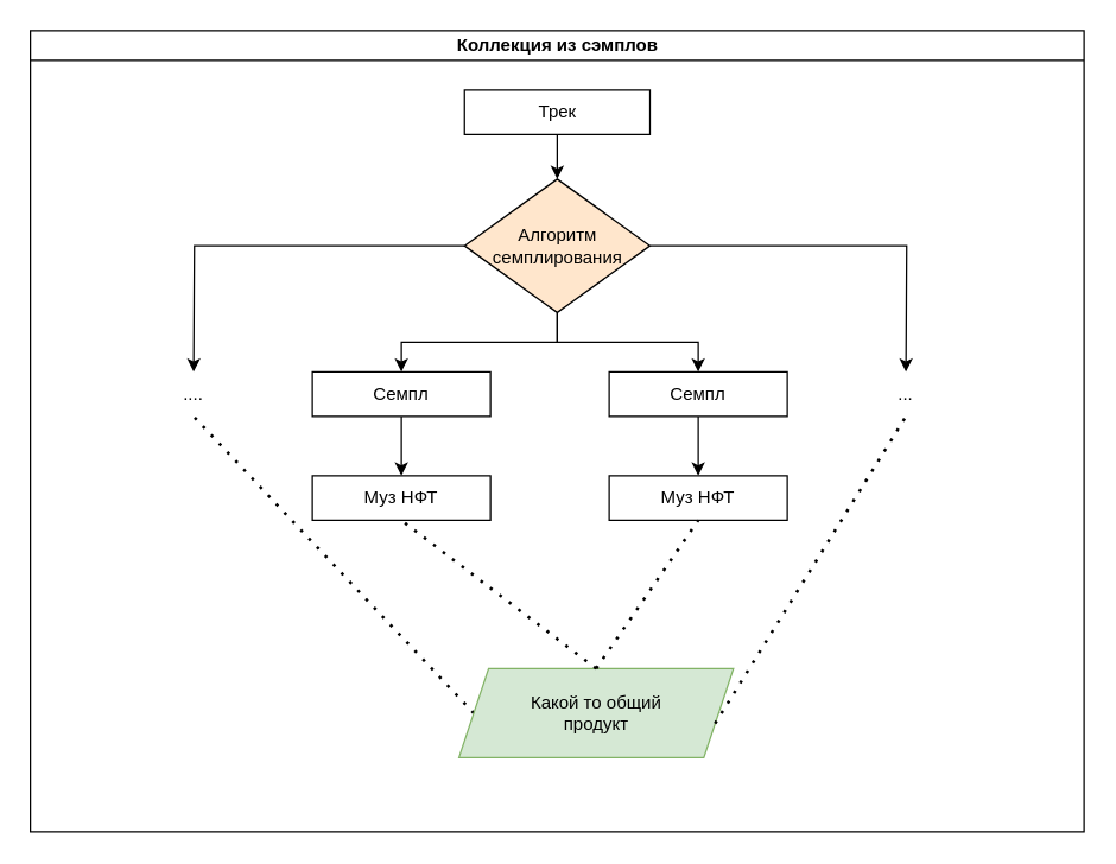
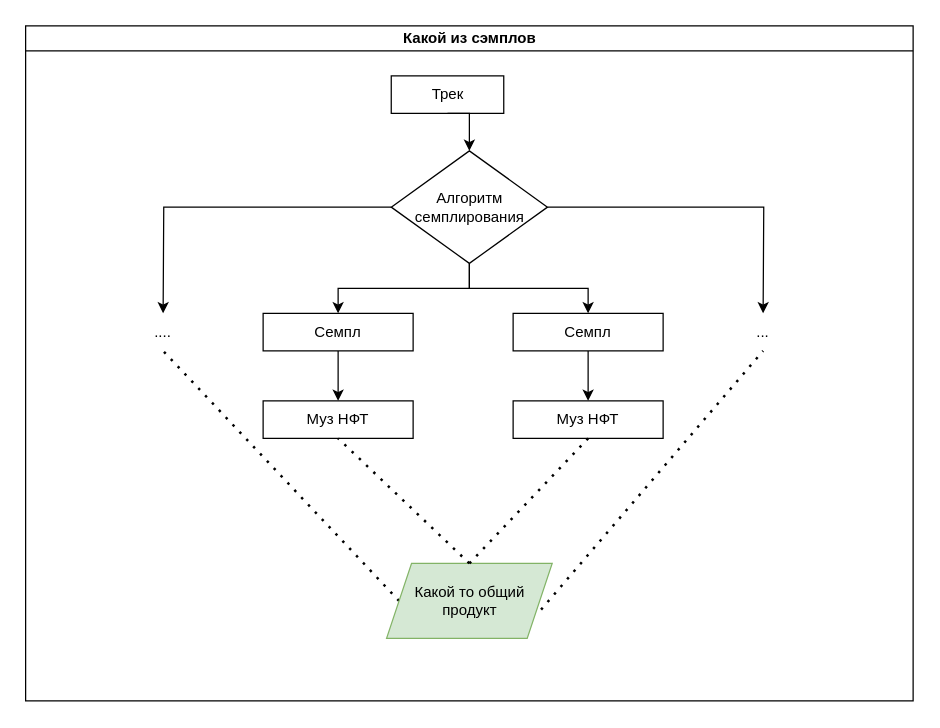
  <mxCell id="0" />
  <mxCell id="1" parent="0" />
- <mxCell id="2" value="Коллекция из сэмплов" style="swimlane;html=1;startSize=20;horizontal=1;containerType=tree;glass=0;" parent="1" vertex="1"><mxGeometry x="20" y="20" width="710" height="540" as="geometry" /></mxCell>
- <mxCell id="3" value="Трек" style="rounded=0;whiteSpace=wrap;html=1;" vertex="1" parent="2"><mxGeometry x="292.5" y="40" width="125" height="30" as="geometry" /></mxCell>
+ <mxCell id="2" value="Какой из сэмплов" style="swimlane;html=1;startSize=20;horizontal=1;containerType=tree;glass=0;" parent="1" vertex="1"><mxGeometry x="20" y="20" width="710" height="540" as="geometry" /></mxCell>
+ <mxCell id="3" value="Трек" style="rounded=0;whiteSpace=wrap;html=1;" vertex="1" parent="2"><mxGeometry x="292.5" y="40" width="90" height="30" as="geometry" /></mxCell>
  <mxCell id="4" style="edgeStyle=orthogonalEdgeStyle;rounded=0;orthogonalLoop=1;jettySize=auto;html=1;entryX=0.5;entryY=0;entryDx=0;entryDy=0;" edge="1" parent="2" source="6" target="8"><mxGeometry relative="1" as="geometry" /></mxCell>
  <mxCell id="5" style="edgeStyle=orthogonalEdgeStyle;rounded=0;orthogonalLoop=1;jettySize=auto;html=1;entryX=0.5;entryY=0;entryDx=0;entryDy=0;" edge="1" parent="2" source="6" target="10"><mxGeometry relative="1" as="geometry" /></mxCell>
- <mxCell id="6" value="Алгоритм&lt;br&gt;семплирования" style="rhombus;whiteSpace=wrap;html=1;direction=south;fillColor=#ffe6cc;" vertex="1" parent="2"><mxGeometry x="292.5" y="100" width="125" height="90" as="geometry" /></mxCell>
+ <mxCell id="6" value="Алгоритм&lt;br&gt;семплирования" style="rhombus;whiteSpace=wrap;html=1;direction=south;" vertex="1" parent="2"><mxGeometry x="292.5" y="100" width="125" height="90" as="geometry" /></mxCell>
  <mxCell id="7" style="edgeStyle=orthogonalEdgeStyle;rounded=0;orthogonalLoop=1;jettySize=auto;html=1;" edge="1" parent="2" source="8" target="13"><mxGeometry relative="1" as="geometry" /></mxCell>
  <mxCell id="8" value="Семпл" style="rounded=0;whiteSpace=wrap;html=1;" vertex="1" parent="2"><mxGeometry x="190" y="230" width="120" height="30" as="geometry" /></mxCell>
  <mxCell id="9" style="edgeStyle=orthogonalEdgeStyle;rounded=0;orthogonalLoop=1;jettySize=auto;html=1;entryX=0.5;entryY=0;entryDx=0;entryDy=0;" edge="1" parent="2" source="10" target="14"><mxGeometry relative="1" as="geometry" /></mxCell>
  <mxCell id="10" value="Семпл" style="rounded=0;whiteSpace=wrap;html=1;" vertex="1" parent="2"><mxGeometry x="390" y="230" width="120" height="30" as="geometry" /></mxCell>
  <mxCell id="11" value="...." style="text;html=1;strokeColor=none;fillColor=none;align=center;verticalAlign=middle;whiteSpace=wrap;rounded=0;" vertex="1" parent="2"><mxGeometry x="80" y="230" width="60" height="30" as="geometry" /></mxCell>
  <mxCell id="12" value="..." style="text;html=1;strokeColor=none;fillColor=none;align=center;verticalAlign=middle;whiteSpace=wrap;rounded=0;" vertex="1" parent="2"><mxGeometry x="560" y="230" width="60" height="30" as="geometry" /></mxCell>
  <mxCell id="13" value="Муз НФТ" style="rounded=0;whiteSpace=wrap;html=1;" vertex="1" parent="2"><mxGeometry x="190" y="300" width="120" height="30" as="geometry" /></mxCell>
  <mxCell id="14" value="Муз НФТ" style="rounded=0;whiteSpace=wrap;html=1;" vertex="1" parent="2"><mxGeometry x="390" y="300" width="120" height="30" as="geometry" /></mxCell>
  <mxCell id="15" value="" style="endArrow=none;dashed=1;html=1;dashPattern=1 3;strokeWidth=2;rounded=0;entryX=0.5;entryY=1;entryDx=0;entryDy=0;exitX=0;exitY=0.5;exitDx=0;exitDy=0;" edge="1" parent="2" source="16" target="11"><mxGeometry width="50" height="50" relative="1" as="geometry"><mxPoint x="230" y="410" as="sourcePoint" /><mxPoint x="130" y="240" as="targetPoint" /></mxGeometry></mxCell>
- <mxCell id="16" value="Какой то общий&lt;br&gt;продукт" style="shape=parallelogram;perimeter=parallelogramPerimeter;whiteSpace=wrap;html=1;fixedSize=1;fillColor=#d5e8d4;strokeColor=#82b366;" vertex="1" parent="2"><mxGeometry x="288.75" y="430" width="185" height="60" as="geometry" /></mxCell>
+ <mxCell id="16" value="Какой то общий&lt;br&gt;продукт" style="shape=parallelogram;perimeter=parallelogramPerimeter;whiteSpace=wrap;html=1;fixedSize=1;fillColor=#d5e8d4;strokeColor=#82b366;" vertex="1" parent="2"><mxGeometry x="288.75" y="430" width="132.5" height="60" as="geometry" /></mxCell>
  <mxCell id="17" value="" style="endArrow=none;dashed=1;html=1;dashPattern=1 3;strokeWidth=2;rounded=0;entryX=0.5;entryY=1;entryDx=0;entryDy=0;exitX=0.5;exitY=0;exitDx=0;exitDy=0;" edge="1" parent="2" source="16" target="13"><mxGeometry width="50" height="50" relative="1" as="geometry"><mxPoint x="191" y="460" as="sourcePoint" /><mxPoint x="241" y="410" as="targetPoint" /></mxGeometry></mxCell>
  <mxCell id="18" value="" style="endArrow=none;dashed=1;html=1;dashPattern=1 3;strokeWidth=2;rounded=0;entryX=0.5;entryY=1;entryDx=0;entryDy=0;exitX=0.5;exitY=0;exitDx=0;exitDy=0;" edge="1" parent="2" source="16" target="14"><mxGeometry width="50" height="50" relative="1" as="geometry"><mxPoint x="441" y="400" as="sourcePoint" /><mxPoint x="491" y="350" as="targetPoint" /></mxGeometry></mxCell>
  <mxCell id="19" value="" style="endArrow=none;dashed=1;html=1;dashPattern=1 3;strokeWidth=2;rounded=0;entryX=0.5;entryY=1;entryDx=0;entryDy=0;exitX=0.933;exitY=0.617;exitDx=0;exitDy=0;exitPerimeter=0;" edge="1" parent="2" source="16" target="12"><mxGeometry width="50" height="50" relative="1" as="geometry"><mxPoint x="550" y="330" as="sourcePoint" /><mxPoint x="600" y="280" as="targetPoint" /></mxGeometry></mxCell>
  <mxCell id="20" style="edgeStyle=orthogonalEdgeStyle;rounded=0;orthogonalLoop=1;jettySize=auto;html=1;exitX=0.5;exitY=1;exitDx=0;exitDy=0;" edge="1" parent="1" source="3"><mxGeometry relative="1" as="geometry"><mxPoint x="375" y="120" as="targetPoint" /></mxGeometry></mxCell>
  <mxCell id="21" style="edgeStyle=orthogonalEdgeStyle;rounded=0;orthogonalLoop=1;jettySize=auto;html=1;" edge="1" parent="1" source="6"><mxGeometry relative="1" as="geometry"><mxPoint x="610" y="250" as="targetPoint" /></mxGeometry></mxCell>
  <mxCell id="22" style="edgeStyle=orthogonalEdgeStyle;rounded=0;orthogonalLoop=1;jettySize=auto;html=1;" edge="1" parent="1" source="6"><mxGeometry relative="1" as="geometry"><mxPoint x="130" y="250" as="targetPoint" /></mxGeometry></mxCell>
